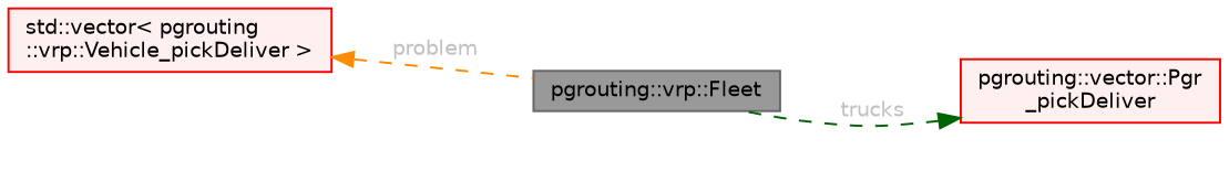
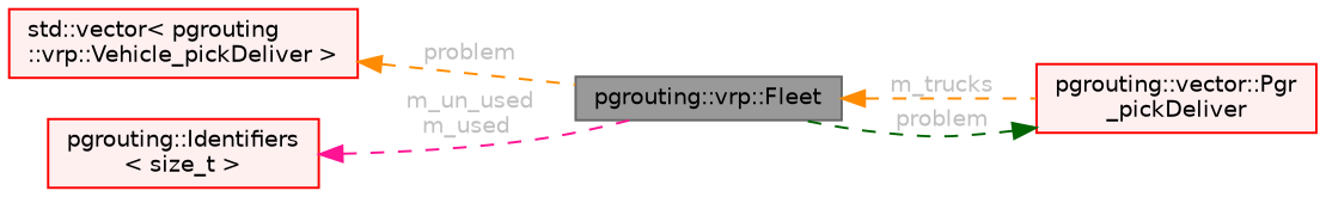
  digraph {
    rankdir=LR
    node [color=red fillcolor="#FFF0F0" fontname=Helvetica fontsize=10 shape=box style=filled]
    edge [color=darkorange dir=back fontcolor=grey fontname=Helvetica fontsize=10 labelfontname=Helvetica labelfontsize=10 style=dashed]
    n1 [color=gray40 fillcolor=grey60 fontcolor=black height=0.2 label="pgrouting::vrp::Fleet" width=0.4]
    n2 [height=0.2 label="pgrouting::vector::Pgr\l_pickDeliver" width=0.4]
    n3 [height=0.2 label="std::vector\< pgrouting\l::vrp::Vehicle_pickDeliver \>" width=0.4]
-   n2 -> n1 [color=darkgreen label=" trucks"]
+   n4 [height=0.2 label="pgrouting::Identifiers\l\< size_t \>" width=0.4]
+   n1 -> n2 [label=" m_trucks"]
+   n2 -> n1 [color=darkgreen label=" problem"]
    n3 -> n1 [label=" problem"]
+   n4 -> n1 [color=deeppink label=" m_un_used\nm_used"]
  }
